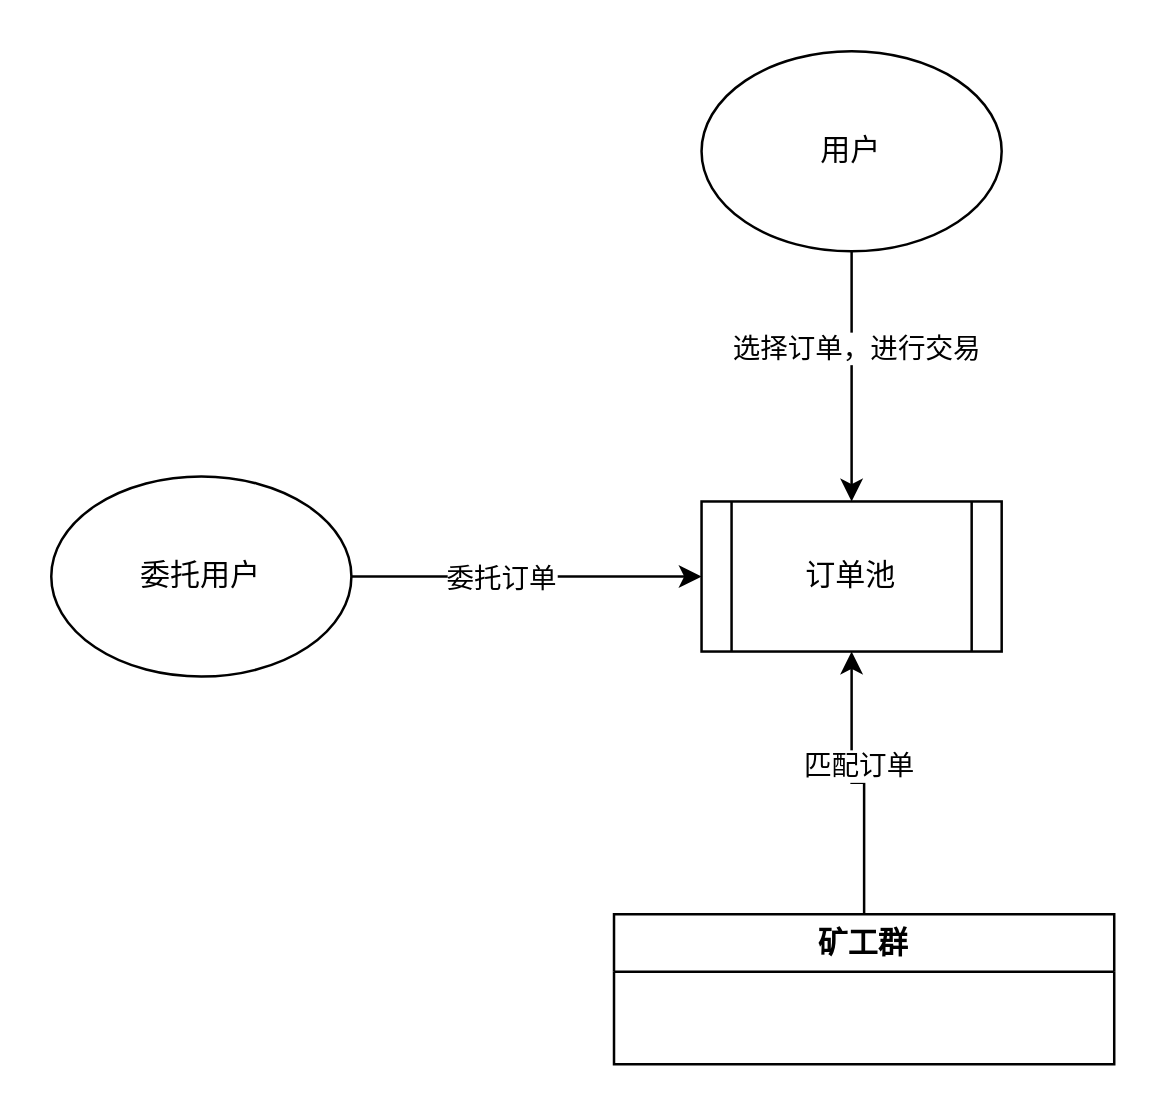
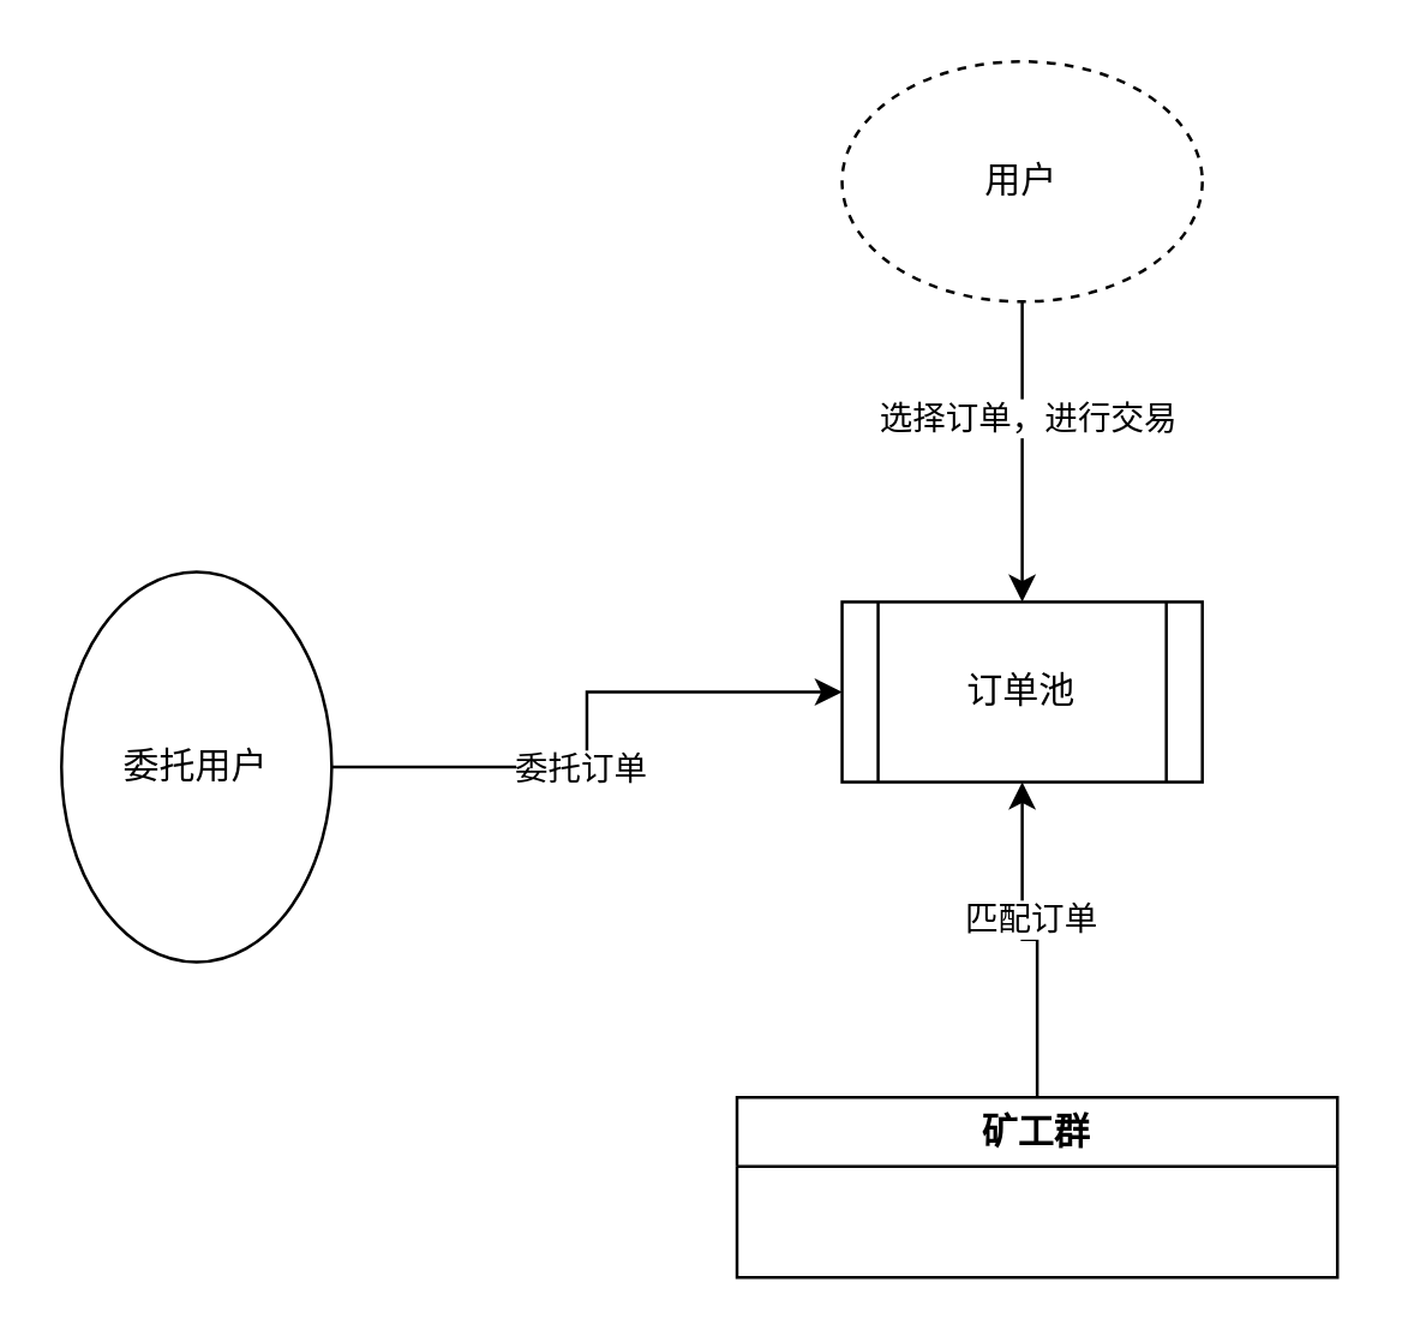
  <mxCell id="0" />
  <mxCell id="1" parent="0" />
  <mxCell id="2" style="edgeStyle=orthogonalEdgeStyle;rounded=0;orthogonalLoop=1;jettySize=auto;html=1;" edge="1" parent="1" source="4" target="5"><mxGeometry relative="1" as="geometry" /></mxCell>
  <mxCell id="3" value="委托订单" style="edgeLabel;html=1;align=center;verticalAlign=middle;resizable=0;points=[];" vertex="1" connectable="0" parent="2"><mxGeometry x="-0.162" relative="1" as="geometry"><mxPoint as="offset" /></mxGeometry></mxCell>
- <mxCell id="4" value="委托用户" style="ellipse;whiteSpace=wrap;html=1;" vertex="1" parent="1"><mxGeometry x="20" y="190" width="120" height="80" as="geometry" /></mxCell>
+ <mxCell id="4" value="委托用户" style="ellipse;whiteSpace=wrap;html=1;" vertex="1" parent="1"><mxGeometry x="20" y="190" width="90" height="130" as="geometry" /></mxCell>
  <mxCell id="5" value="订单池" style="shape=process;whiteSpace=wrap;html=1;backgroundOutline=1;" vertex="1" parent="1"><mxGeometry x="280" y="200" width="120" height="60" as="geometry" /></mxCell>
  <mxCell id="6" style="edgeStyle=orthogonalEdgeStyle;rounded=0;orthogonalLoop=1;jettySize=auto;html=1;entryX=0.5;entryY=1;entryDx=0;entryDy=0;" edge="1" parent="1" source="8" target="5"><mxGeometry relative="1" as="geometry" /></mxCell>
  <mxCell id="7" value="匹配订单" style="edgeLabel;html=1;align=center;verticalAlign=middle;resizable=0;points=[];" vertex="1" connectable="0" parent="6"><mxGeometry x="0.19" y="-2" relative="1" as="geometry"><mxPoint as="offset" /></mxGeometry></mxCell>
  <mxCell id="8" value="矿工群" style="swimlane;whiteSpace=wrap;html=1;" vertex="1" parent="1"><mxGeometry x="245" y="365" width="200" height="60" as="geometry" /></mxCell>
  <mxCell id="9" style="edgeStyle=orthogonalEdgeStyle;rounded=0;orthogonalLoop=1;jettySize=auto;html=1;entryX=0.5;entryY=0;entryDx=0;entryDy=0;" edge="1" parent="1" source="11" target="5"><mxGeometry relative="1" as="geometry" /></mxCell>
  <mxCell id="10" value="选择订单，进行交易" style="edgeLabel;html=1;align=center;verticalAlign=middle;resizable=0;points=[];" vertex="1" connectable="0" parent="9"><mxGeometry x="-0.247" y="1" relative="1" as="geometry"><mxPoint as="offset" /></mxGeometry></mxCell>
- <mxCell id="11" value="用户" style="ellipse;whiteSpace=wrap;html=1;" vertex="1" parent="1"><mxGeometry x="280" y="20" width="120" height="80" as="geometry" /></mxCell>
+ <mxCell id="11" value="用户" style="ellipse;whiteSpace=wrap;html=1;dashed=1;" vertex="1" parent="1"><mxGeometry x="280" y="20" width="120" height="80" as="geometry" /></mxCell>
